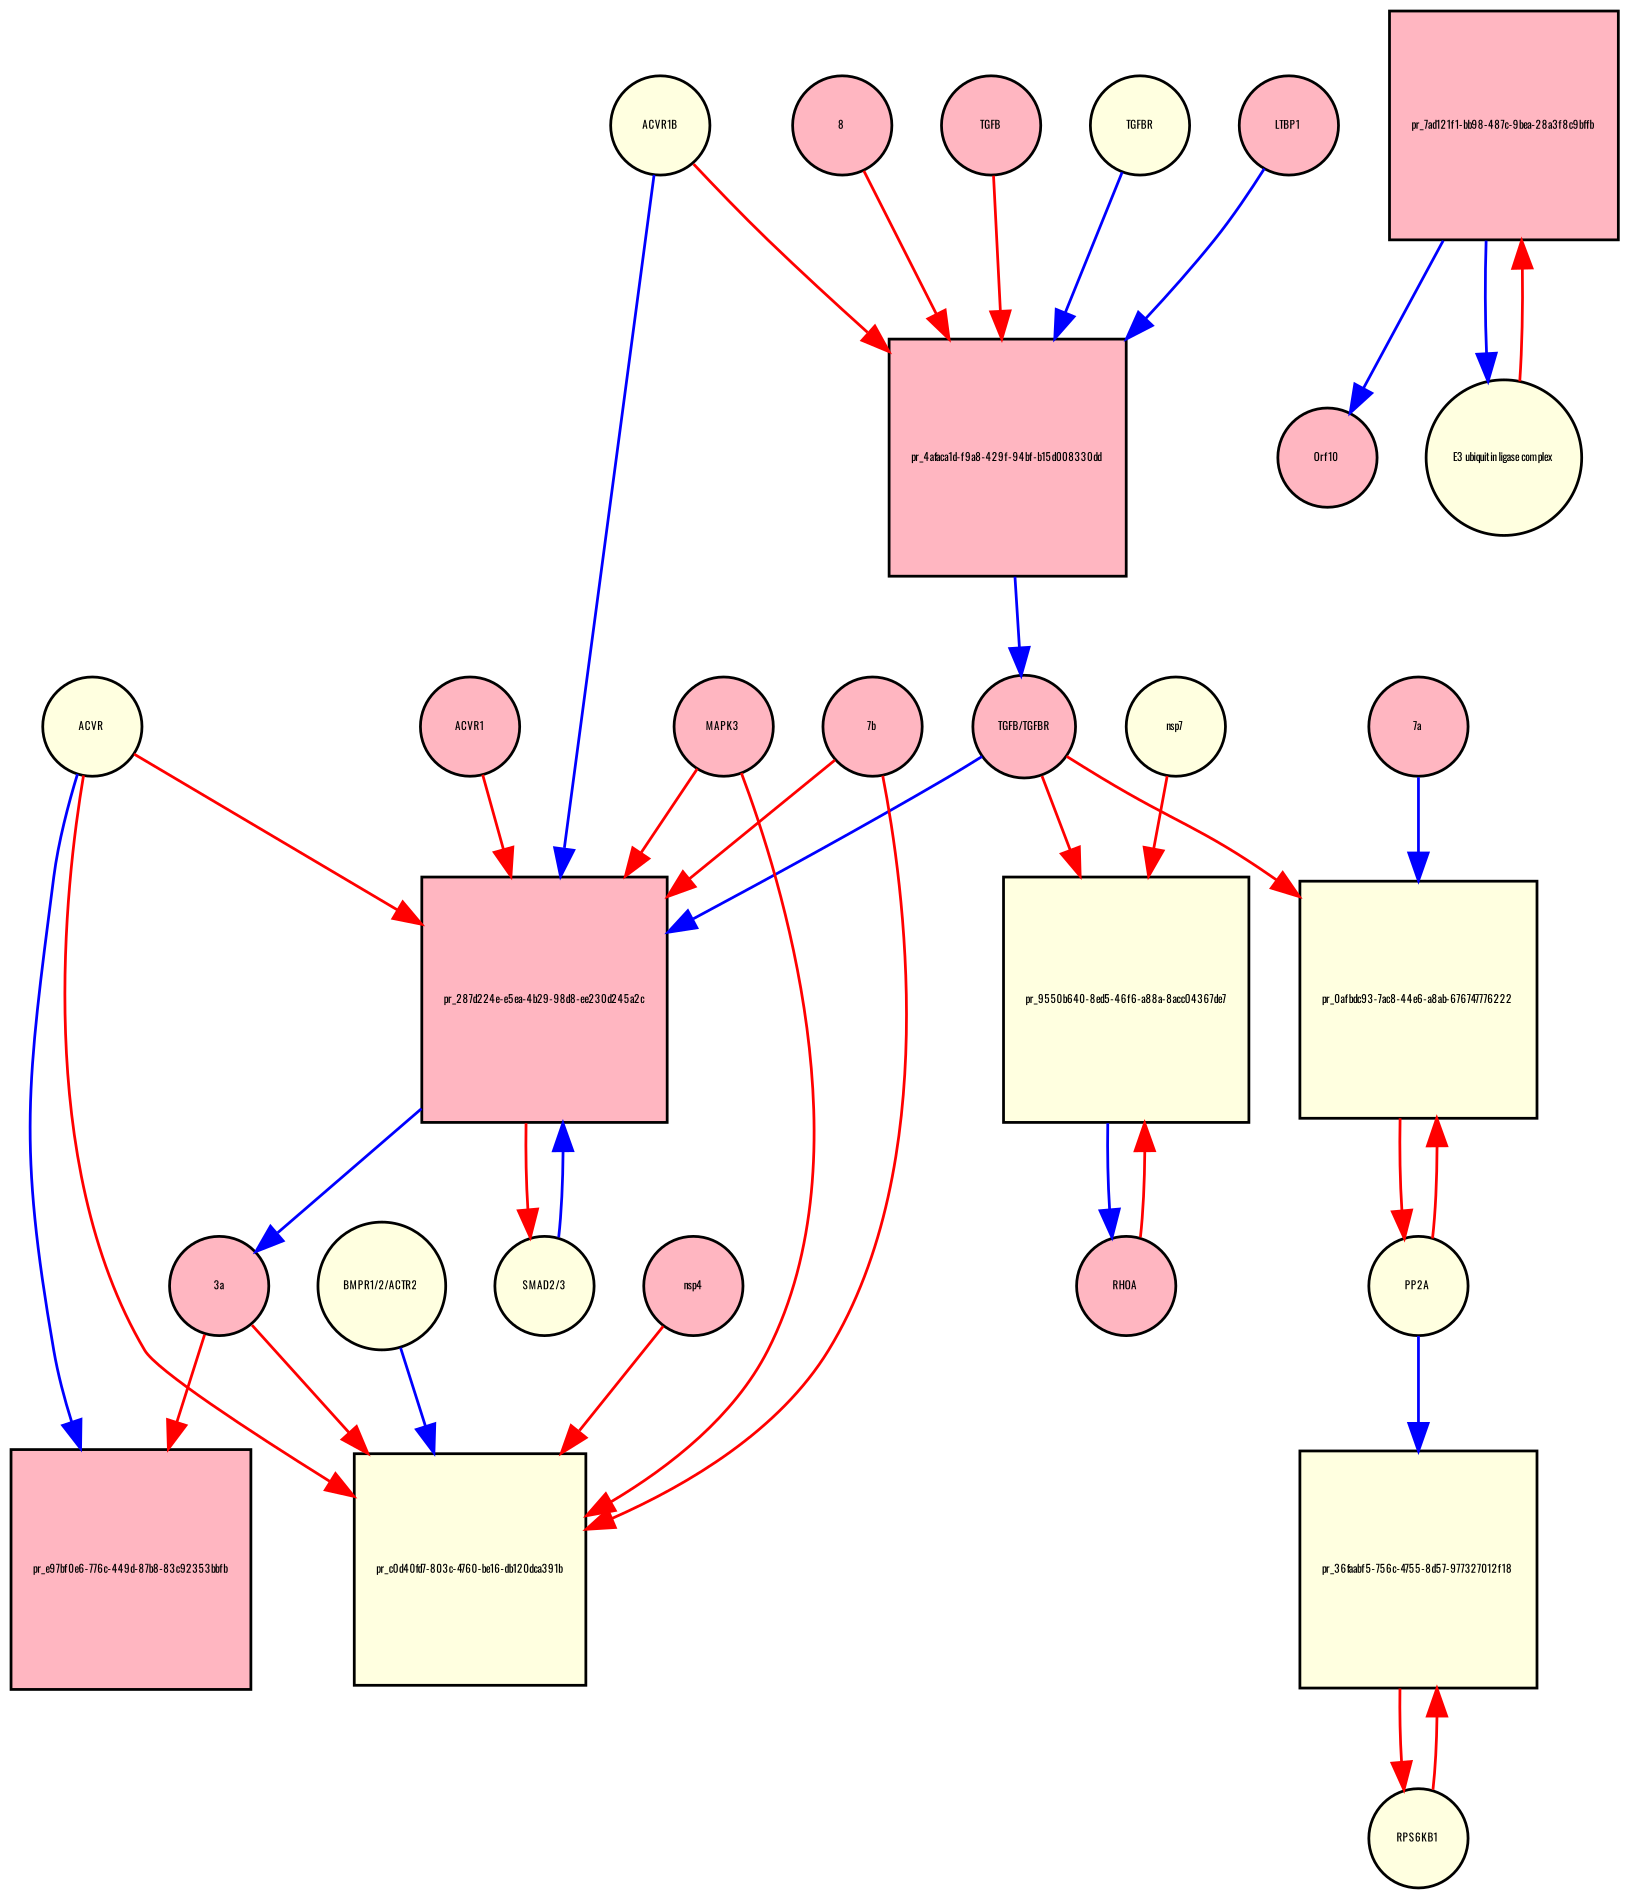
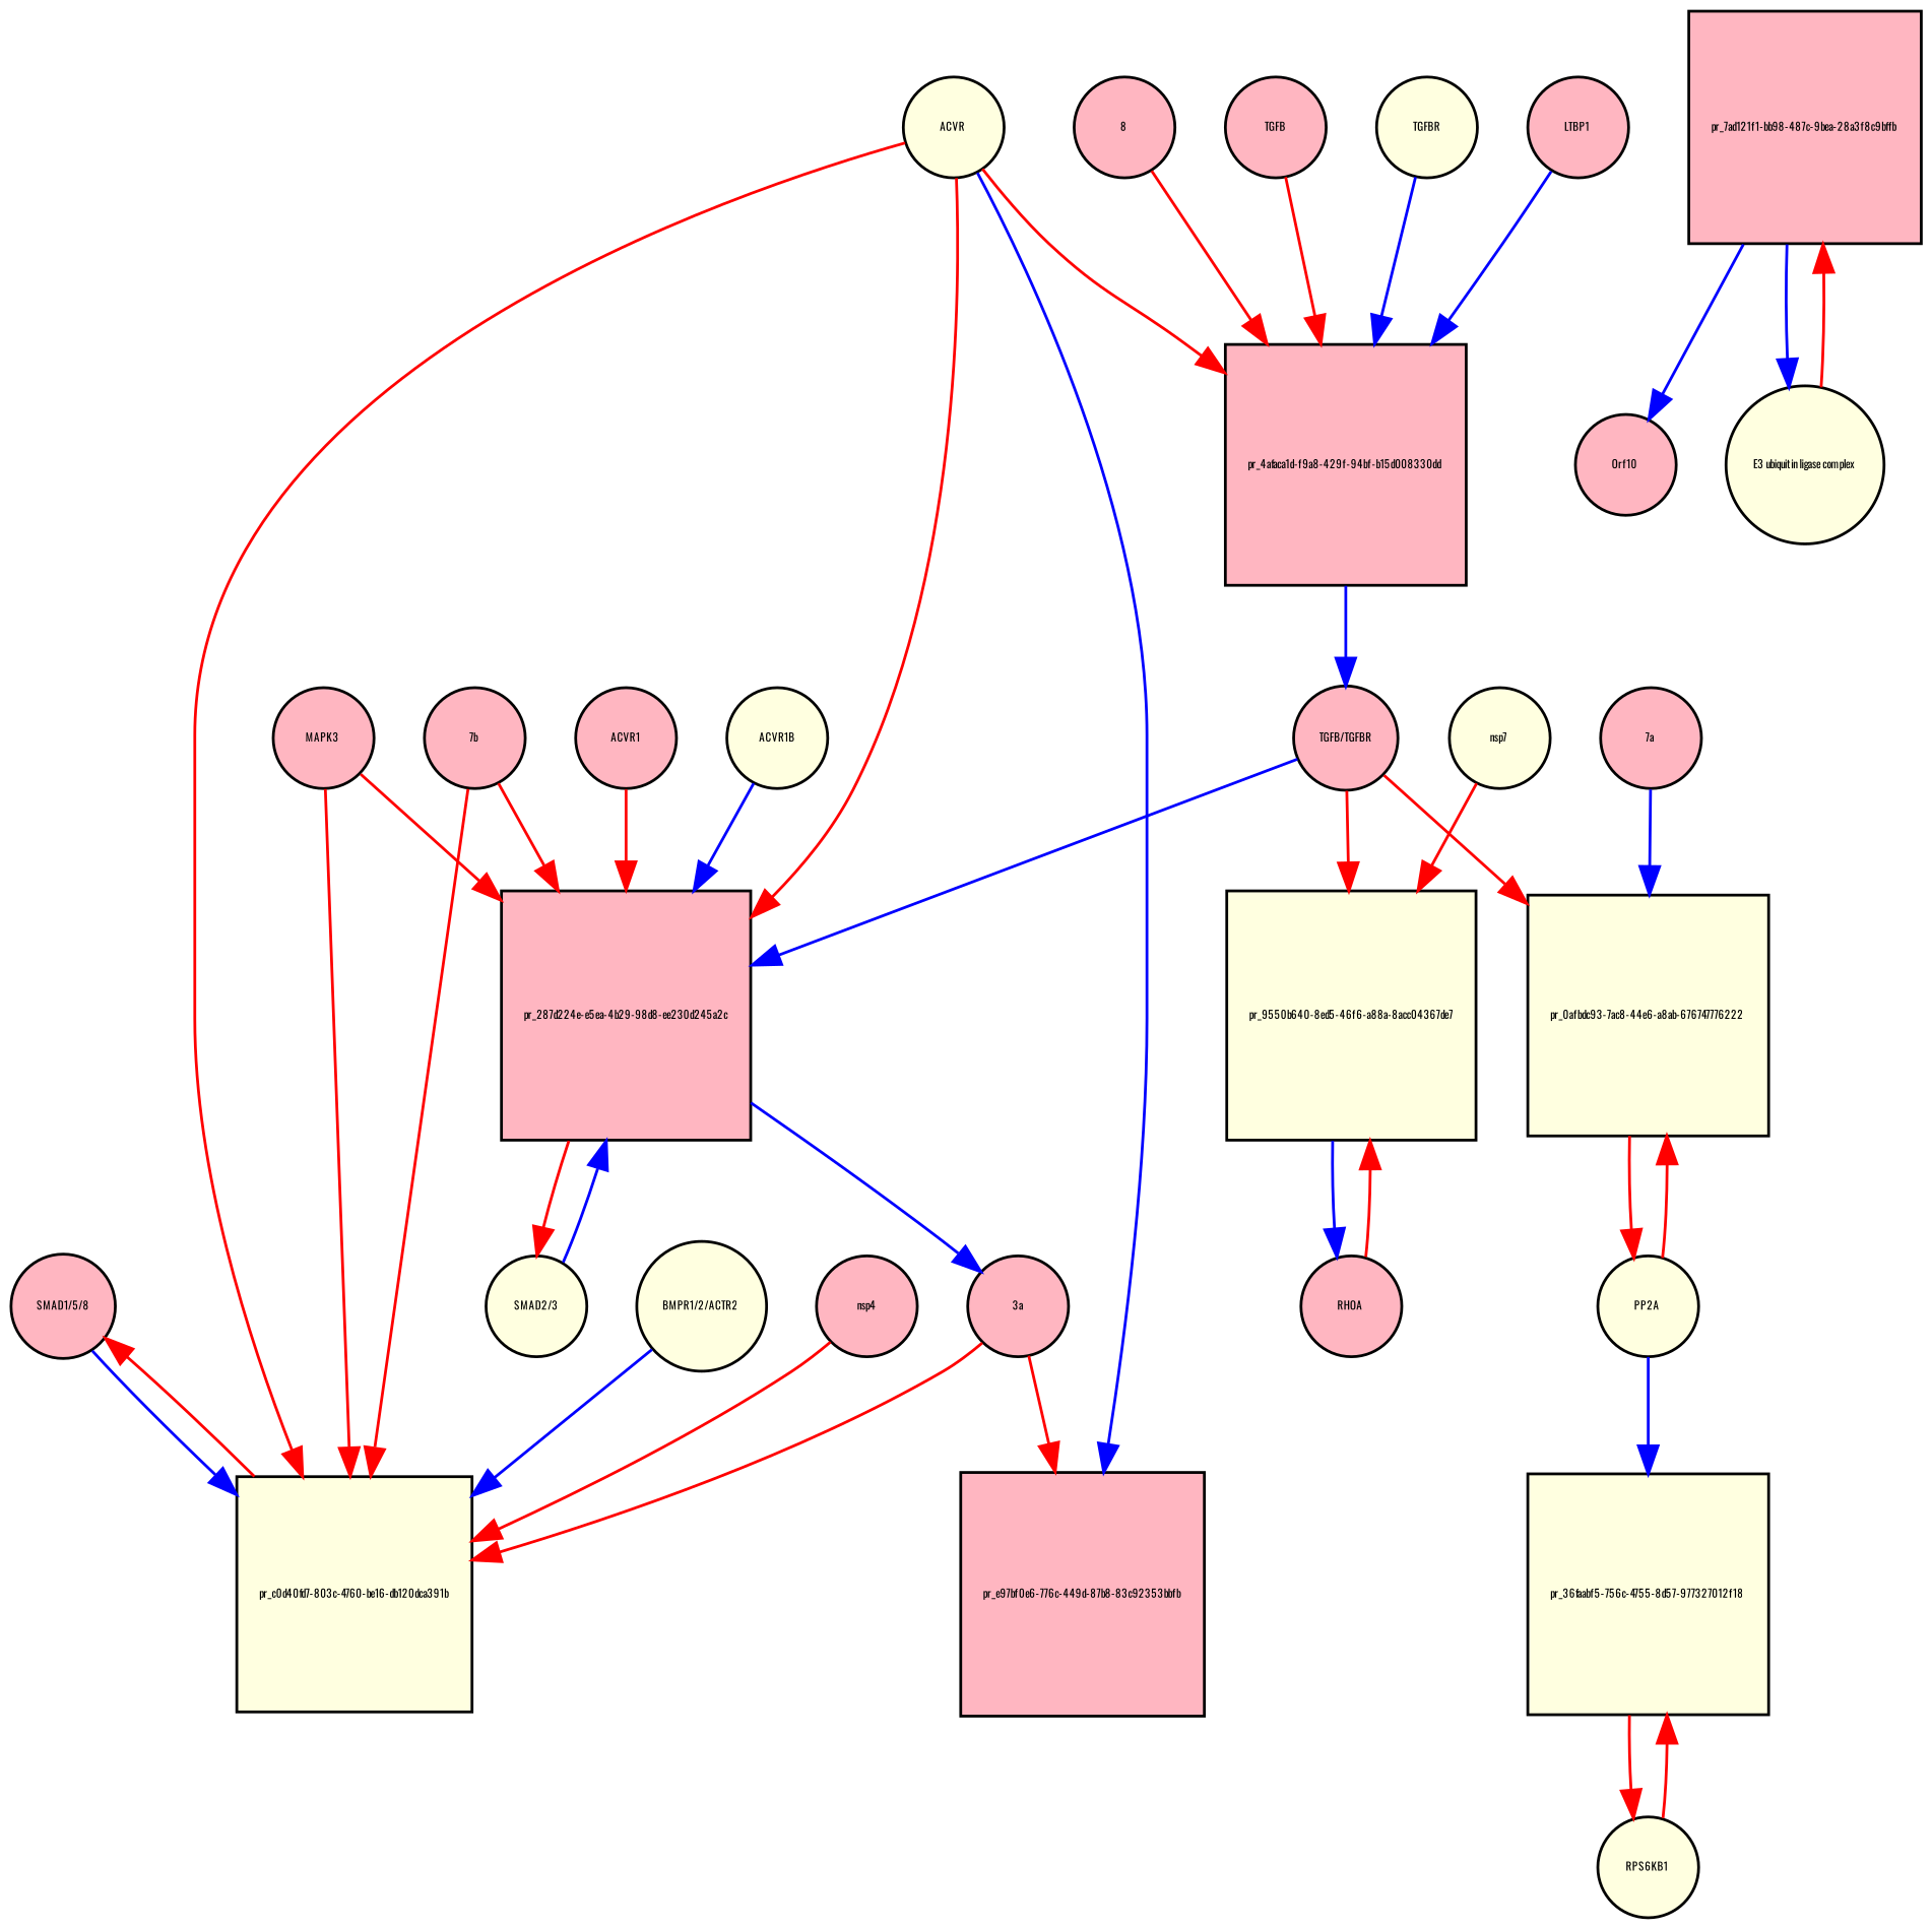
  strict digraph {
    fontname=Oswald
    node [bipartite=0 cls=macromolecule fillcolor=lightpink fontname=Oswald fontsize=4 shape=circle style=filled]
    edge [color=red fontname=Oswald interaction_type=stimulation annotation="urn_miriam_doi_10.1101%2F2020.06.17.156455"]
+   n1 [cls=complex label="SMAD1/5/8"]
    n2 [bipartite=1 cls=process fillcolor=lightyellow label="pr_c0d40fd7-803c-4760-be16-db120dca391b" shape=square]
    n3 [fillcolor=lightyellow label=ACVR]
    n4 [bipartite=1 cls=process label="pr_287d224e-e5ea-4b29-98d8-ee230d245a2c" shape=square]
    n5 [bipartite=1 cls=process label="pr_e97bf0e6-776c-449d-87b8-83c92353bbfb" shape=square]
    n6 [bipartite=1 cls=process label="pr_4afaca1d-f9a8-429f-94bf-b15d008330dd" shape=square]
    n7 [label="3a"]
    n8 [cls=complex fillcolor=lightyellow label="SMAD2/3"]
    n9 [cls=complex label="TGFB/TGFBR"]
    n10 [cls=complex fillcolor=lightyellow label="BMPR1/2/ACTR2"]
    n11 [label=MAPK3]
    n12 [label="7b"]
    n13 [label=nsp4]
    n14 [bipartite=1 cls=process fillcolor=lightyellow label="pr_9550b640-8ed5-46f6-a88a-8acc04367de7" shape=square]
    n15 [bipartite=1 cls=process fillcolor=lightyellow label="pr_0afbdc93-7ac8-44e6-a8ab-676747776222" shape=square]
    n16 [label=RHOA]
    n17 [cls=complex fillcolor=lightyellow label=PP2A]
    n18 [label=ACVR1]
    n19 [fillcolor=lightyellow label=ACVR1B]
    n20 [fillcolor=lightyellow label=nsp7]
    n21 [bipartite=1 cls=process fillcolor=lightyellow label="pr_36faabf5-756c-4755-8d57-977327012f18" shape=square]
    n22 [fillcolor=lightyellow label=RPS6KB1]
    n23 [label="7a"]
    n24 [label=TGFB]
    n25 [cls=complex fillcolor=lightyellow label=TGFBR]
    n26 [label=LTBP1]
    n27 [label=8]
    n28 [annotation=urn_miriam_ncbiprotein_BCD58762 label=Orf10]
    n29 [bipartite=1 cls=process label="pr_7ad121f1-bb98-487c-9bea-28a3f8c9bffb" shape=square]
    n30 [cls=complex fillcolor=lightyellow label="E3 ubiquitin ligase complex"]
+   n1 -> n2 [color=blue interaction_type=consumption annotation=""]
+   n2 -> n1 [interaction_type=production annotation=""]
    n3 -> n2 [interaction_type=inhibition]
    n3 -> n4 [interaction_type=inhibition]
    n3 -> n5 [color=blue interaction_type=consumption annotation=""]
-   n19 -> n6 [interaction_type=inhibition]
+   n3 -> n6 [interaction_type=inhibition]
    n4 -> n7 [color=blue]
    n4 -> n8 [interaction_type=production annotation=""]
    n6 -> n9 [color=blue interaction_type=production annotation=""]
    n7 -> n2
    n7 -> n5
    n8 -> n4 [color=blue interaction_type=consumption annotation=""]
    n9 -> n4 [color=blue]
    n9 -> n14
    n9 -> n15 [annotation="urn_miriam_doi_10.1101%2F2020.03.31.019216"]
    n10 -> n2 [color=blue interaction_type=catalysis]
    n11 -> n2 [interaction_type=inhibition]
    n11 -> n4 [interaction_type=inhibition]
    n12 -> n2
    n12 -> n4
    n13 -> n2
    n14 -> n16 [color=blue interaction_type=production annotation=""]
    n15 -> n17 [interaction_type=production annotation=""]
    n16 -> n14 [interaction_type=consumption annotation=""]
    n17 -> n15 [interaction_type=consumption annotation=""]
    n17 -> n21 [color=blue interaction_type=catalysis annotation=""]
    n18 -> n4 [interaction_type=catalysis]
    n19 -> n4 [color=blue interaction_type=catalysis]
    n20 -> n14
    n21 -> n22 [interaction_type=production annotation=""]
    n22 -> n21 [interaction_type=consumption annotation=""]
    n23 -> n15 [annotation="urn_miriam_doi_10.1101%2F2020.03.31.019216" color=blue]
    n24 -> n6 [interaction_type=consumption annotation=""]
    n25 -> n6 [color=blue interaction_type=consumption annotation=""]
    n26 -> n6 [color=blue interaction_type=inhibition]
    n27 -> n6
    n29 -> n28 [color=blue interaction_type=consumption annotation=""]
    n29 -> n30 [color=blue interaction_type=production annotation=""]
    n30 -> n29 [interaction_type=consumption annotation=""]
  }
